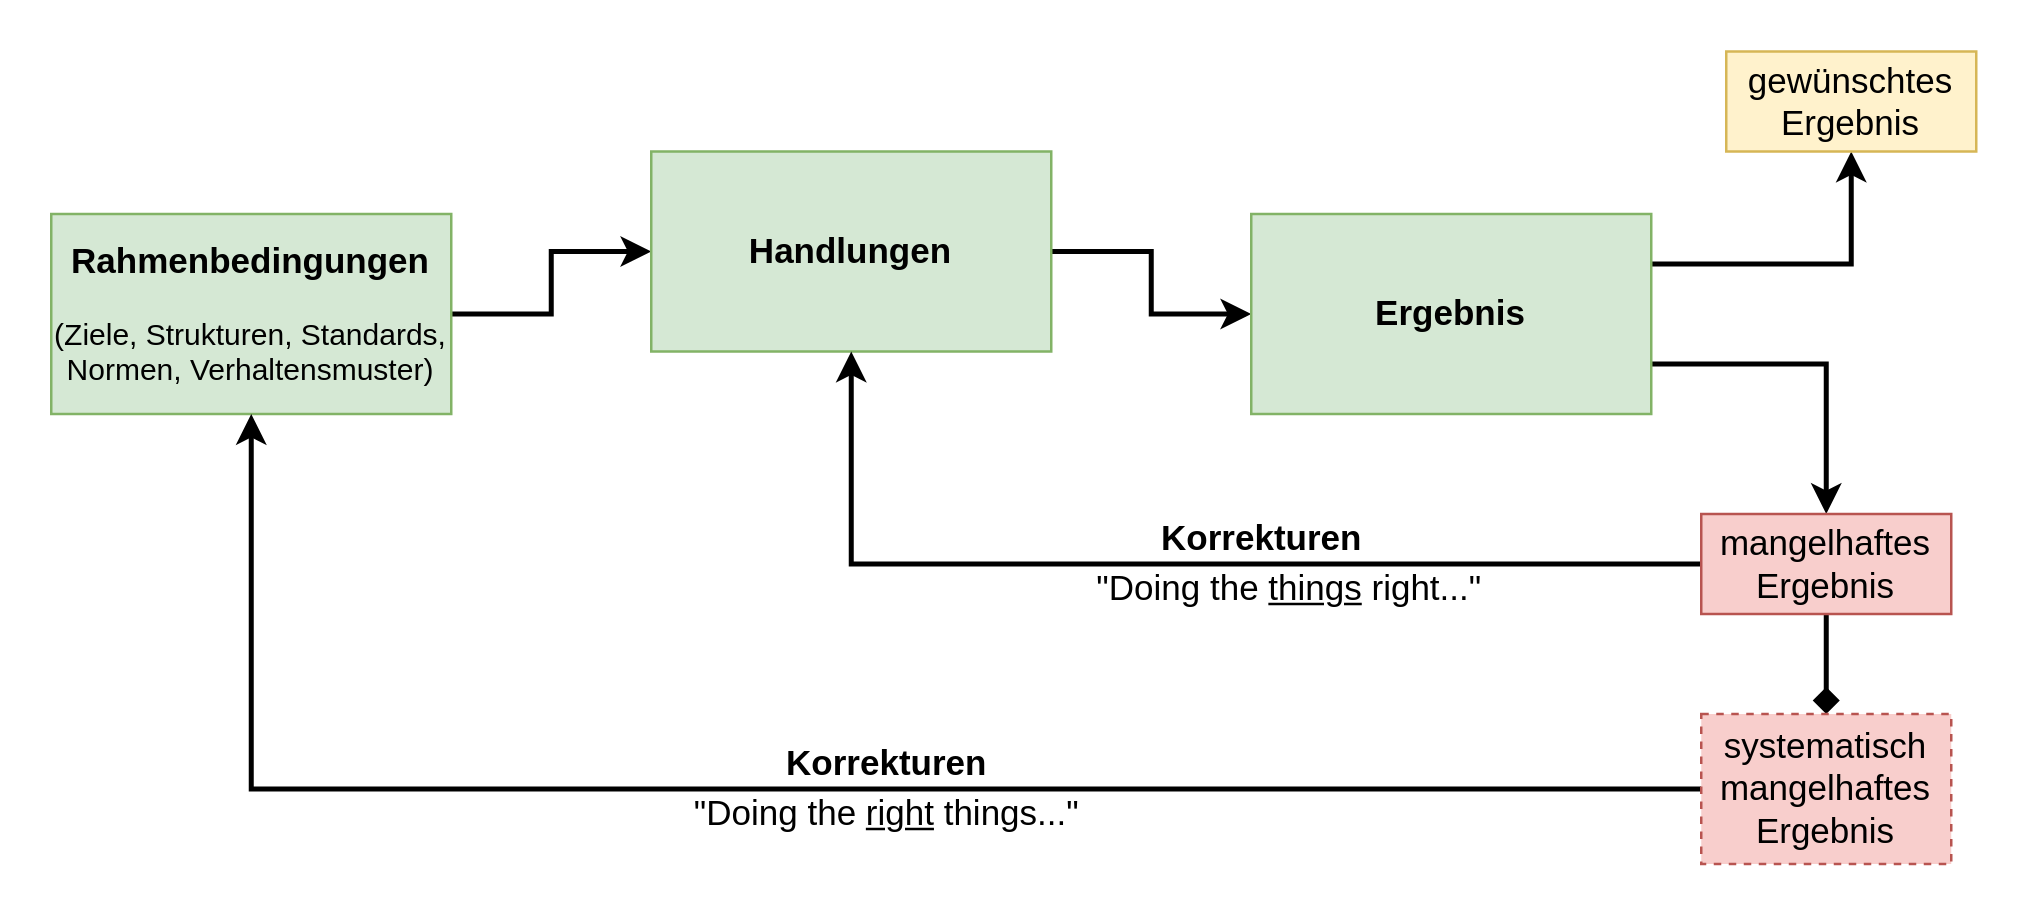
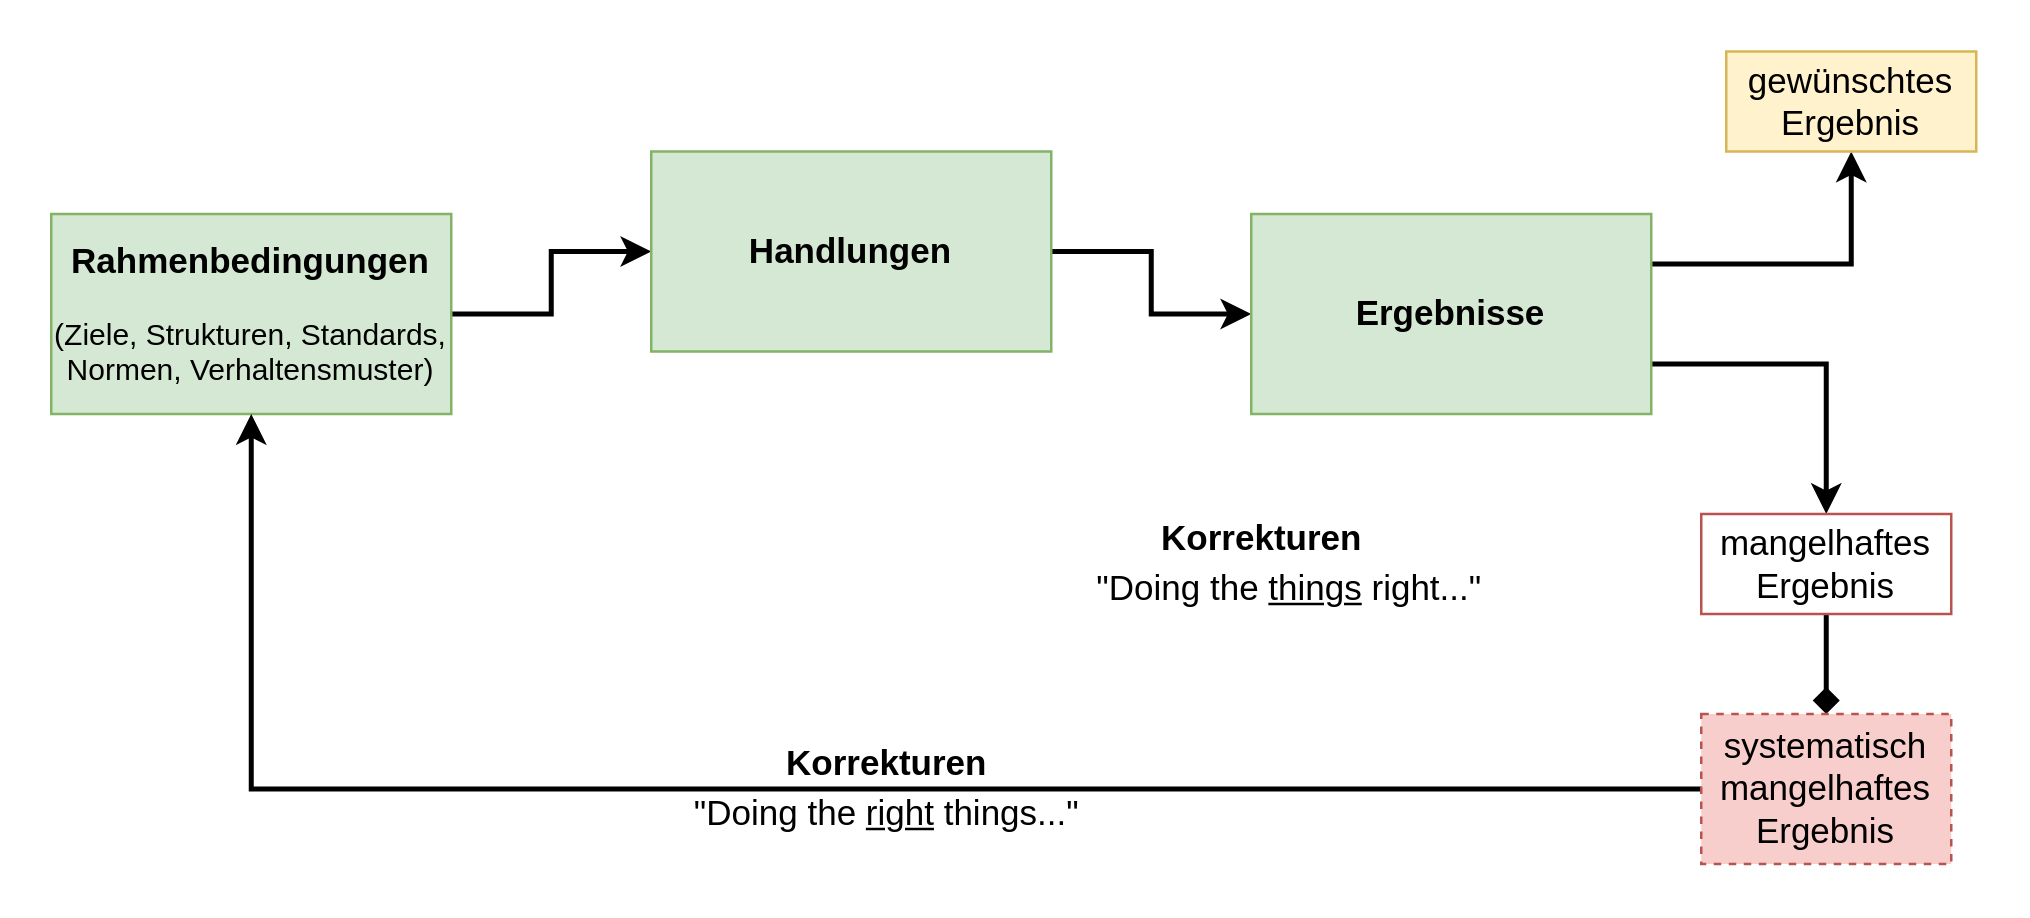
  <mxCell id="0" />
  <mxCell id="1" parent="0" />
  <mxCell id="2" style="edgeStyle=orthogonalEdgeStyle;rounded=0;orthogonalLoop=1;jettySize=auto;html=1;strokeWidth=2;" edge="1" parent="1" source="3" target="5"><mxGeometry relative="1" as="geometry" /></mxCell>
  <mxCell id="3" value="&lt;b&gt;&lt;font style=&quot;font-size: 14px&quot;&gt;Rahmenbedingungen&lt;/font&gt;&lt;/b&gt;&lt;br&gt;&lt;br&gt;(Ziele, Strukturen, Standards,&lt;br&gt;Normen, Verhaltensmuster)" style="rounded=0;whiteSpace=wrap;html=1;fillColor=#d5e8d4;strokeColor=#82b366;strokeWidth=1;fontStyle=0;shadow=0;glass=0;comic=0;" vertex="1" parent="1"><mxGeometry x="20" y="85" width="160" height="80" as="geometry" /></mxCell>
  <mxCell id="4" style="edgeStyle=orthogonalEdgeStyle;rounded=0;orthogonalLoop=1;jettySize=auto;html=1;strokeWidth=2;" edge="1" parent="1" source="5" target="8"><mxGeometry relative="1" as="geometry" /></mxCell>
  <mxCell id="5" value="&lt;span style=&quot;font-size: 14px&quot;&gt;&lt;b&gt;Handlungen&lt;/b&gt;&lt;/span&gt;" style="rounded=0;whiteSpace=wrap;html=1;fillColor=#d5e8d4;strokeColor=#82b366;strokeWidth=1;fontStyle=0;shadow=0;glass=0;comic=0;" vertex="1" parent="1"><mxGeometry x="260" y="60" width="160" height="80" as="geometry" /></mxCell>
  <mxCell id="6" style="edgeStyle=orthogonalEdgeStyle;rounded=0;orthogonalLoop=1;jettySize=auto;html=1;exitX=1;exitY=0.25;exitDx=0;exitDy=0;entryX=0.5;entryY=1;entryDx=0;entryDy=0;strokeWidth=2;" edge="1" parent="1" source="8" target="9"><mxGeometry relative="1" as="geometry" /></mxCell>
  <mxCell id="7" style="edgeStyle=orthogonalEdgeStyle;rounded=0;orthogonalLoop=1;jettySize=auto;html=1;exitX=1;exitY=0.75;exitDx=0;exitDy=0;strokeWidth=2;" edge="1" parent="1" source="8" target="12"><mxGeometry relative="1" as="geometry" /></mxCell>
- <mxCell id="8" value="&lt;span style=&quot;font-size: 14px&quot;&gt;&lt;b&gt;Ergebnis&lt;/b&gt;&lt;/span&gt;" style="rounded=0;whiteSpace=wrap;html=1;fillColor=#d5e8d4;strokeColor=#82b366;strokeWidth=1;fontStyle=0;shadow=0;glass=0;comic=0;" vertex="1" parent="1"><mxGeometry x="500" y="85" width="160" height="80" as="geometry" /></mxCell>
+ <mxCell id="8" value="&lt;span style=&quot;font-size: 14px&quot;&gt;&lt;b&gt;Ergebnisse&lt;/b&gt;&lt;/span&gt;" style="rounded=0;whiteSpace=wrap;html=1;fillColor=#d5e8d4;strokeColor=#82b366;strokeWidth=1;fontStyle=0;shadow=0;glass=0;comic=0;" vertex="1" parent="1"><mxGeometry x="500" y="85" width="160" height="80" as="geometry" /></mxCell>
  <mxCell id="9" value="gewünschtes Ergebnis" style="rounded=0;whiteSpace=wrap;html=1;fillColor=#fff2cc;strokeColor=#d6b656;strokeWidth=1;fontStyle=0;shadow=0;glass=0;comic=0;fontSize=14;" vertex="1" parent="1"><mxGeometry x="690" y="20" width="100" height="40" as="geometry" /></mxCell>
- <mxCell id="10" style="edgeStyle=orthogonalEdgeStyle;rounded=0;orthogonalLoop=1;jettySize=auto;html=1;strokeWidth=2;" edge="1" parent="1" source="12" target="5"><mxGeometry relative="1" as="geometry" /></mxCell>
  <mxCell id="11" style="edgeStyle=orthogonalEdgeStyle;rounded=0;orthogonalLoop=1;jettySize=auto;html=1;fontSize=14;strokeWidth=2;endArrow=diamond;" edge="1" parent="1" source="12" target="16"><mxGeometry relative="1" as="geometry" /></mxCell>
- <mxCell id="12" value="mangelhaftes Ergebnis" style="rounded=0;whiteSpace=wrap;html=1;fillColor=#f8cecc;strokeColor=#b85450;strokeWidth=1;fontStyle=0;shadow=0;glass=0;comic=0;fontSize=14;" vertex="1" parent="1"><mxGeometry x="680" y="205" width="100" height="40" as="geometry" /></mxCell>
+ <mxCell id="12" value="mangelhaftes Ergebnis" style="rounded=0;whiteSpace=wrap;html=1;fillColor=#ffffff;strokeColor=#b85450;strokeWidth=1;fontStyle=0;shadow=0;glass=0;comic=0;fontSize=14;" vertex="1" parent="1"><mxGeometry x="680" y="205" width="100" height="40" as="geometry" /></mxCell>
  <mxCell id="13" value="&quot;Doing the &lt;u&gt;things&lt;/u&gt; right...&quot;" style="text;html=1;align=center;verticalAlign=middle;resizable=0;points=[];autosize=1;fontSize=14;" vertex="1" parent="1"><mxGeometry x="430" y="225" width="170" height="20" as="geometry" /></mxCell>
  <mxCell id="14" value="Korrekturen" style="text;html=1;align=center;verticalAlign=middle;resizable=0;points=[];autosize=1;fontStyle=1;fontSize=14;" vertex="1" parent="1"><mxGeometry x="454" y="205" width="100" height="20" as="geometry" /></mxCell>
  <mxCell id="15" style="edgeStyle=orthogonalEdgeStyle;rounded=0;orthogonalLoop=1;jettySize=auto;html=1;strokeWidth=2;" edge="1" parent="1" source="16" target="3"><mxGeometry relative="1" as="geometry" /></mxCell>
  <mxCell id="16" value="systematisch mangelhaftes Ergebnis" style="rounded=0;whiteSpace=wrap;html=1;fillColor=#f8cecc;strokeColor=#b85450;strokeWidth=1;fontStyle=0;shadow=0;glass=0;comic=0;fontSize=14;dashed=1;" vertex="1" parent="1"><mxGeometry x="680" y="285" width="100" height="60" as="geometry" /></mxCell>
  <mxCell id="17" value="&quot;Doing the &lt;u&gt;right&lt;/u&gt; things...&quot;" style="text;html=1;align=center;verticalAlign=middle;resizable=0;points=[];autosize=1;fontSize=14;" vertex="1" parent="1"><mxGeometry x="269" y="315" width="170" height="20" as="geometry" /></mxCell>
  <mxCell id="18" value="Korrekturen" style="text;html=1;align=center;verticalAlign=middle;resizable=0;points=[];autosize=1;fontStyle=1;fontSize=14;" vertex="1" parent="1"><mxGeometry x="304" y="295" width="100" height="20" as="geometry" /></mxCell>
